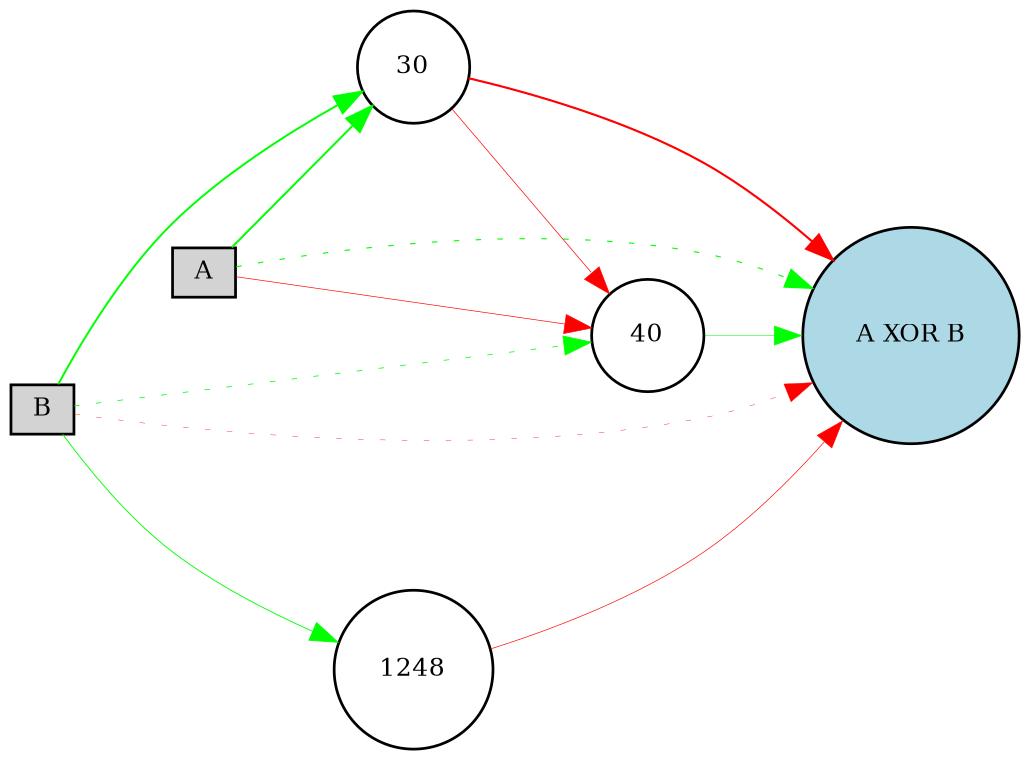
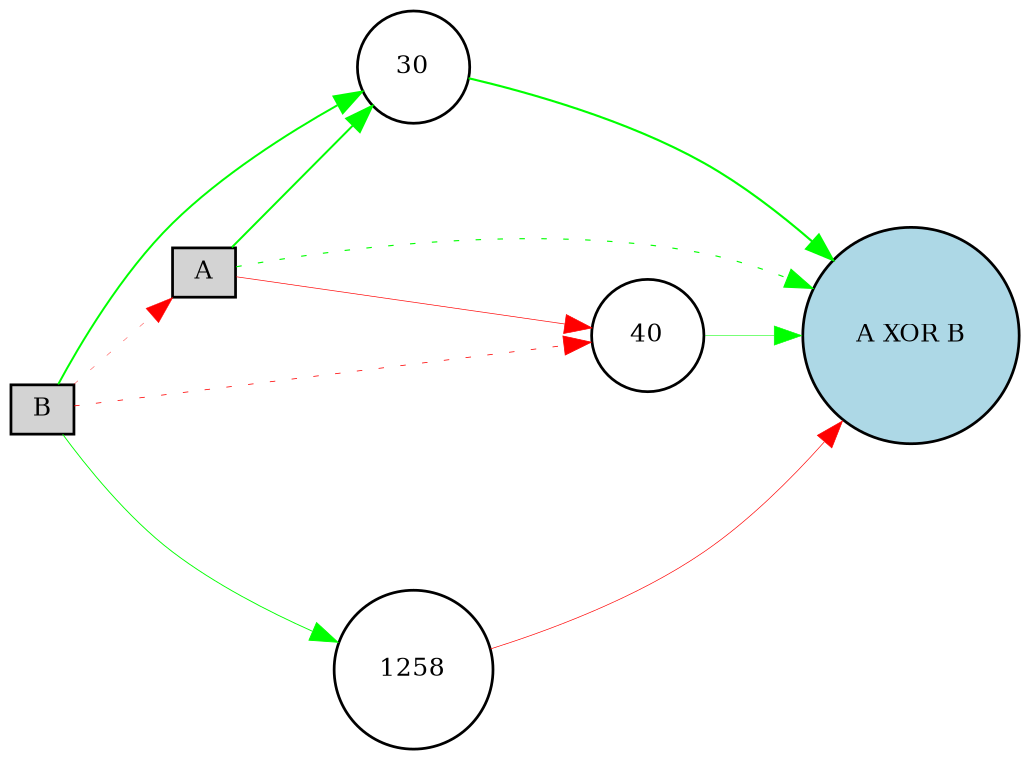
  digraph {
    rankdir=LR
    node [fillcolor=white fontsize=9 shape=circle style=filled]
    edge [color=red style=solid]
    A [fillcolor=lightgray height=0.2 shape=box width=0.2]
    "A XOR B" [fillcolor=lightblue height=0.2 width=0.2]
    40 [height=0.2 width=0.2]
    30 [height=0.2 width=0.2]
    B [fillcolor=lightgray height=0.2 shape=box width=0.2]
-   1258 [height=0.2 width=0.2 label=1248]
+   1258 [height=0.2 width=0.2]
    A -> "A XOR B" [color=green penwidth=0.41339717183067237 style=dotted]
    A -> 40 [penwidth=0.24119799441468825]
    A -> 30 [color=green penwidth=0.7277929592514498]
    40 -> "A XOR B" [color=green penwidth=0.21172546762912797]
-   30 -> "A XOR B" [penwidth=0.7783034612951104]
-   30 -> 40 [penwidth=0.2539114926603744]
-   B -> "A XOR B" [penwidth=0.14154855866678961 style=dotted]
-   B -> 40 [color=green penwidth=0.2833668748622782 style=dotted]
+   30 -> "A XOR B" [color=green penwidth=0.7783034612951104]
+   B -> A [penwidth=0.14154855866678961 style=dotted]
+   B -> 40 [penwidth=0.2833668748622782 style=dotted]
    B -> 30 [color=green penwidth=0.7189219166045194]
    B -> 1258 [color=green penwidth=0.3324280967092639]
    1258 -> "A XOR B" [penwidth=0.24217926936071918]
  }
